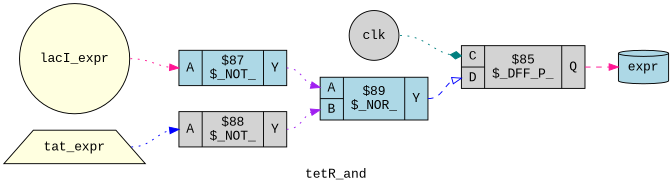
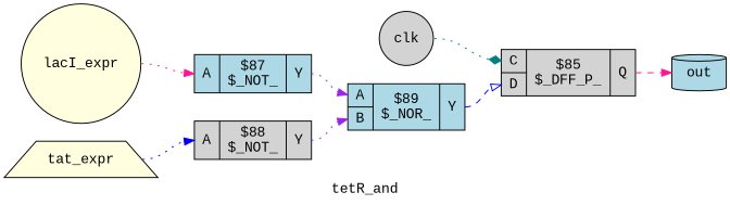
  digraph {
    fontname="Liberation Mono"
    label=tetR_and
    rankdir=LR
    remincross=true
    node [fillcolor=lightgrey fontname="Liberation Mono" shape=record style=filled]
    edge [arrowhead=normal color=deeppink fontcolor=black fontname="Liberation Mono" headport="p8:w" style=dotted tailport=e]
    n1 [color=black fontcolor=black label=clk shape=circle]
    n2 [label="{{<p14> C|<p15> D}|$85\n$_DFF_P_|{<p16> Q}}"]
-   n3 [color=black fillcolor=lightblue fontcolor=black label=expr shape=cylinder]
+   n3 [color=black fillcolor=lightblue fontcolor=black label=out shape=cylinder]
    n4 [color=black fillcolor=lightyellow fontcolor=black label=lacI_expr shape=circle]
    n5 [fillcolor=lightblue label="{{<p8> A}|$87\n$_NOT_|{<p9> Y}}"]
    n6 [fillcolor=lightblue label="{{<p8> A|<p12> B}|$89\n$_NOR_|{<p9> Y}}"]
    n7 [color=black fillcolor=lightyellow fontcolor=black label=tat_expr shape=trapezium]
    n8 [label="{{<p8> A}|$88\n$_NOT_|{<p9> Y}}"]
    n1 -> n2 [arrowhead=diamond color=teal headport="p14:w"]
    n2 -> n3 [headport=w style=dashed tailport="p16:e"]
    n4 -> n5
    n5 -> n6 [color=purple tailport="p9:e"]
    n6 -> n2 [arrowhead=onormal color=blue headport="p15:w" style=dashed tailport="p9:e"]
    n7 -> n8 [color=blue]
    n8 -> n6 [color=purple headport="p12:w" tailport="p9:e"]
  }
